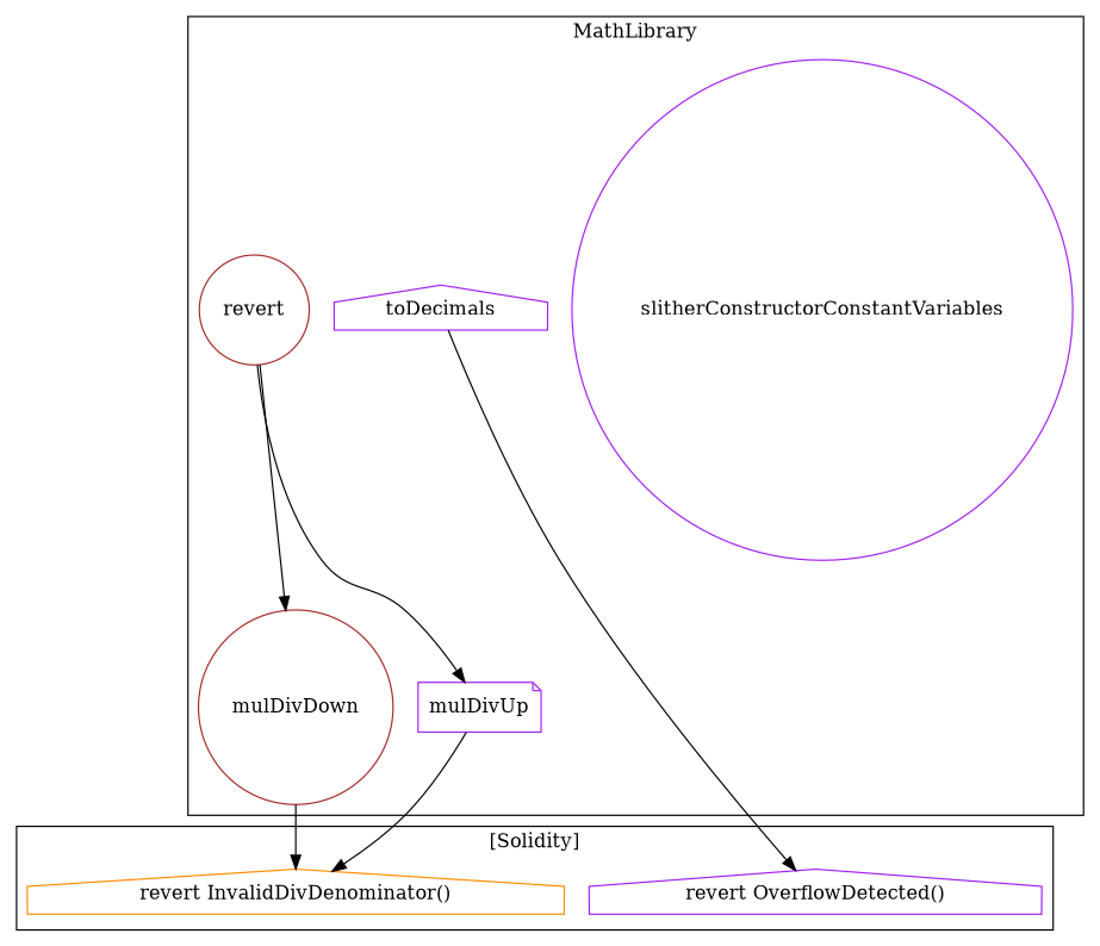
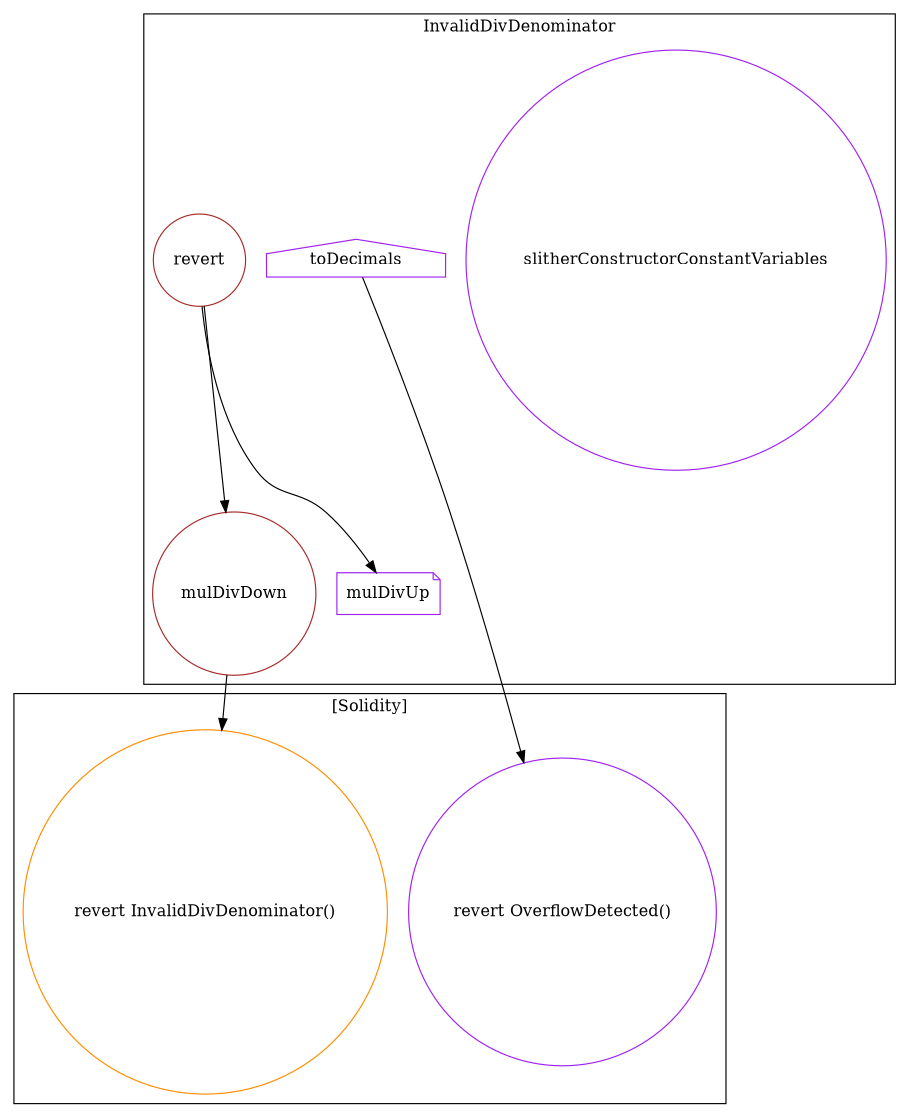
  strict digraph {
    node [color=purple shape=circle]
    n1 [color=brown label=mulDivDown]
    n2 [label=slitherConstructorConstantVariables]
    n3 [label=toDecimals shape=house]
    n4 [label=mulDivUp shape=note]
    n5 [color=brown label=revert]
-   "revert InvalidDivDenominator()" [color=darkorange shape=house]
-   "revert OverflowDetected()" [shape=house]
+   "revert InvalidDivDenominator()" [color=darkorange]
+   "revert OverflowDetected()"
    subgraph cluster_1 {
-     label=MathLibrary
+     label=InvalidDivDenominator
      n1
      n2
      n3
      n4
      n5
    }
    subgraph cluster_2 {
      label="[Solidity]"
      "revert InvalidDivDenominator()"
      "revert OverflowDetected()"
    }
    n1 -> "revert InvalidDivDenominator()"
    n3 -> "revert OverflowDetected()"
-   n4 -> "revert InvalidDivDenominator()"
    n5 -> n1
    n5 -> n4
  }
